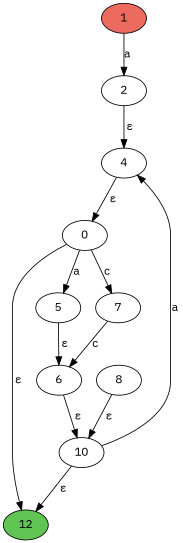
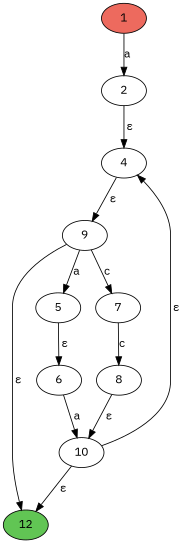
  digraph {
    fontname="IBM Plex Sans"
    rankdir=TB
    node [fontname="IBM Plex Sans"]
    edge [fontname="IBM Plex Sans"]
    1 [fillcolor="#ed6a5e" style=filled]
    2
    n3 [label=4]
-   9 [label=0]
+   9
    12 [fillcolor="#61c554" style=filled]
    5
    7
    6
    8
    10
    1 -> 2 [label=a]
    2 -> n3 [label=" ε"]
    n3 -> 9 [label=" ε"]
    9 -> 12 [label=" ε"]
    9 -> 5 [label=a]
    9 -> 7 [label=c]
    5 -> 6 [label=" ε"]
-   7 -> 6 [label=c]
-   6 -> 10 [label=" ε"]
+   7 -> 8 [label=c]
+   6 -> 10 [label=a]
    8 -> 10 [label=" ε"]
-   10 -> n3 [label=a]
+   10 -> n3 [label=" ε"]
    10 -> 12 [label=" ε"]
  }
